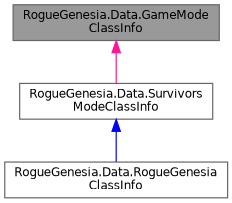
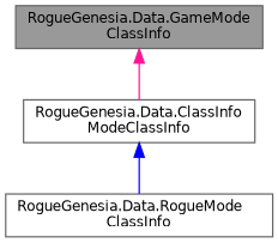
  digraph {
    node [color=gray40 fillcolor=white fontname=Helvetica fontsize=10 shape=box style=filled]
    edge [dir=back fontname=Helvetica fontsize=10 labelfontname=Helvetica labelfontsize=10 style=solid]
    n1 [fillcolor=grey60 fontcolor=black height=0.2 label="RogueGenesia.Data.GameMode\lClassInfo" width=0.4]
-   n2 [height=0.2 label="RogueGenesia.Data.Survivors\lModeClassInfo" width=0.4]
-   n3 [height=0.2 label="RogueGenesia.Data.RogueGenesia\lClassInfo" width=0.4]
+   n2 [height=0.2 label="RogueGenesia.Data.ClassInfo\lModeClassInfo" width=0.4]
+   n3 [height=0.2 label="RogueGenesia.Data.RogueMode\lClassInfo" width=0.4]
    n1 -> n2 [color=deeppink]
    n2 -> n3 [color=blue]
  }
